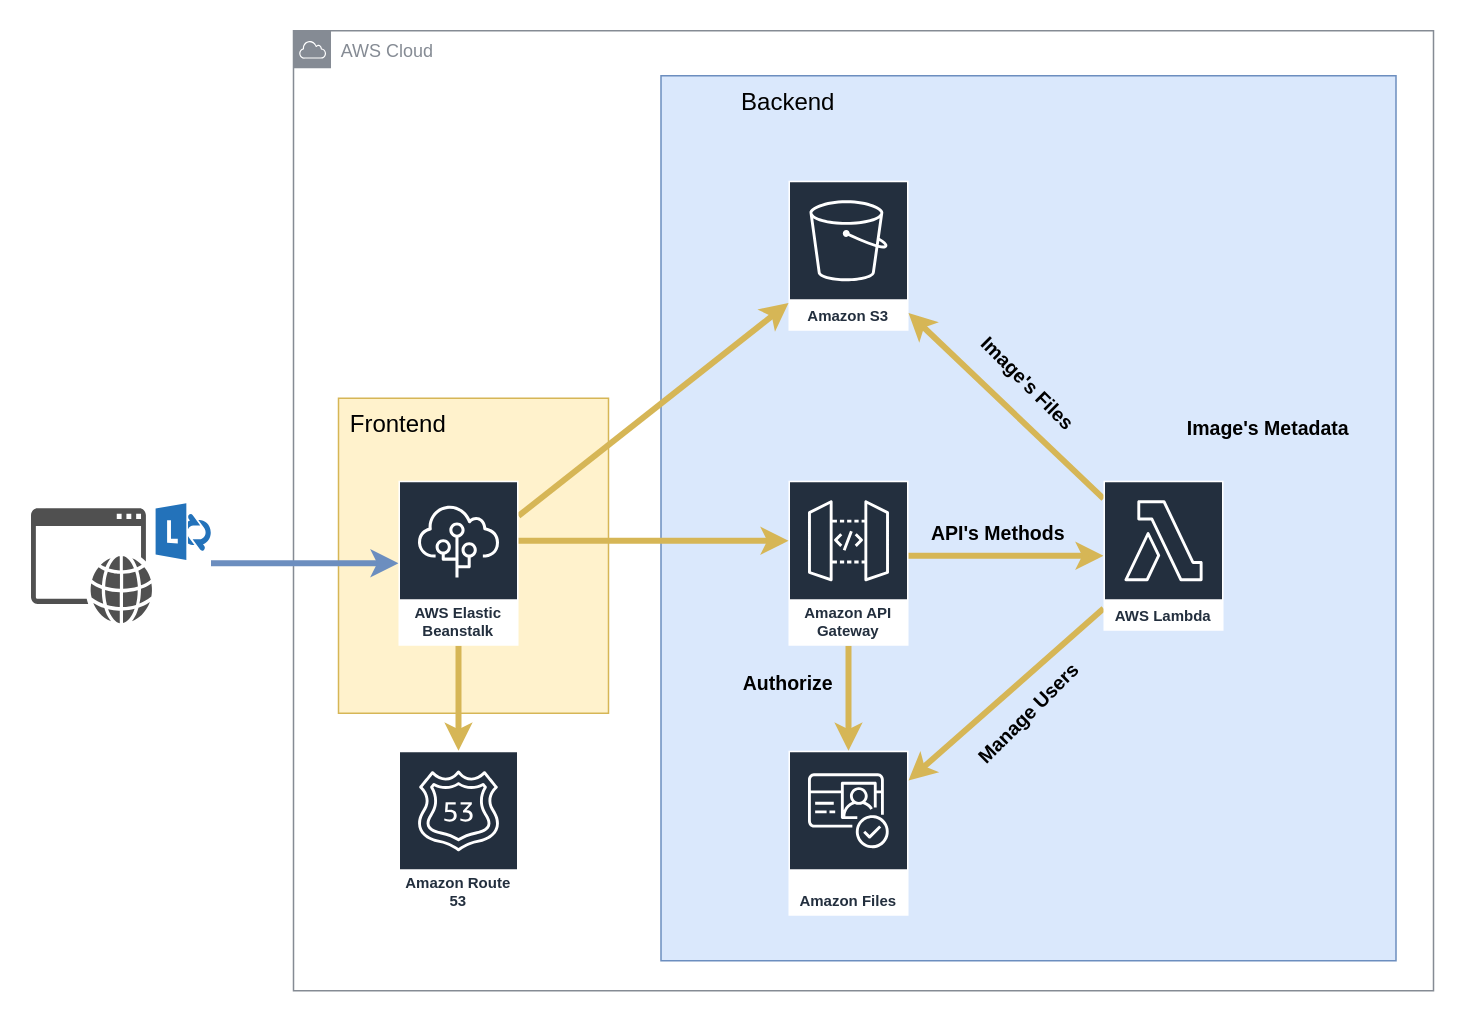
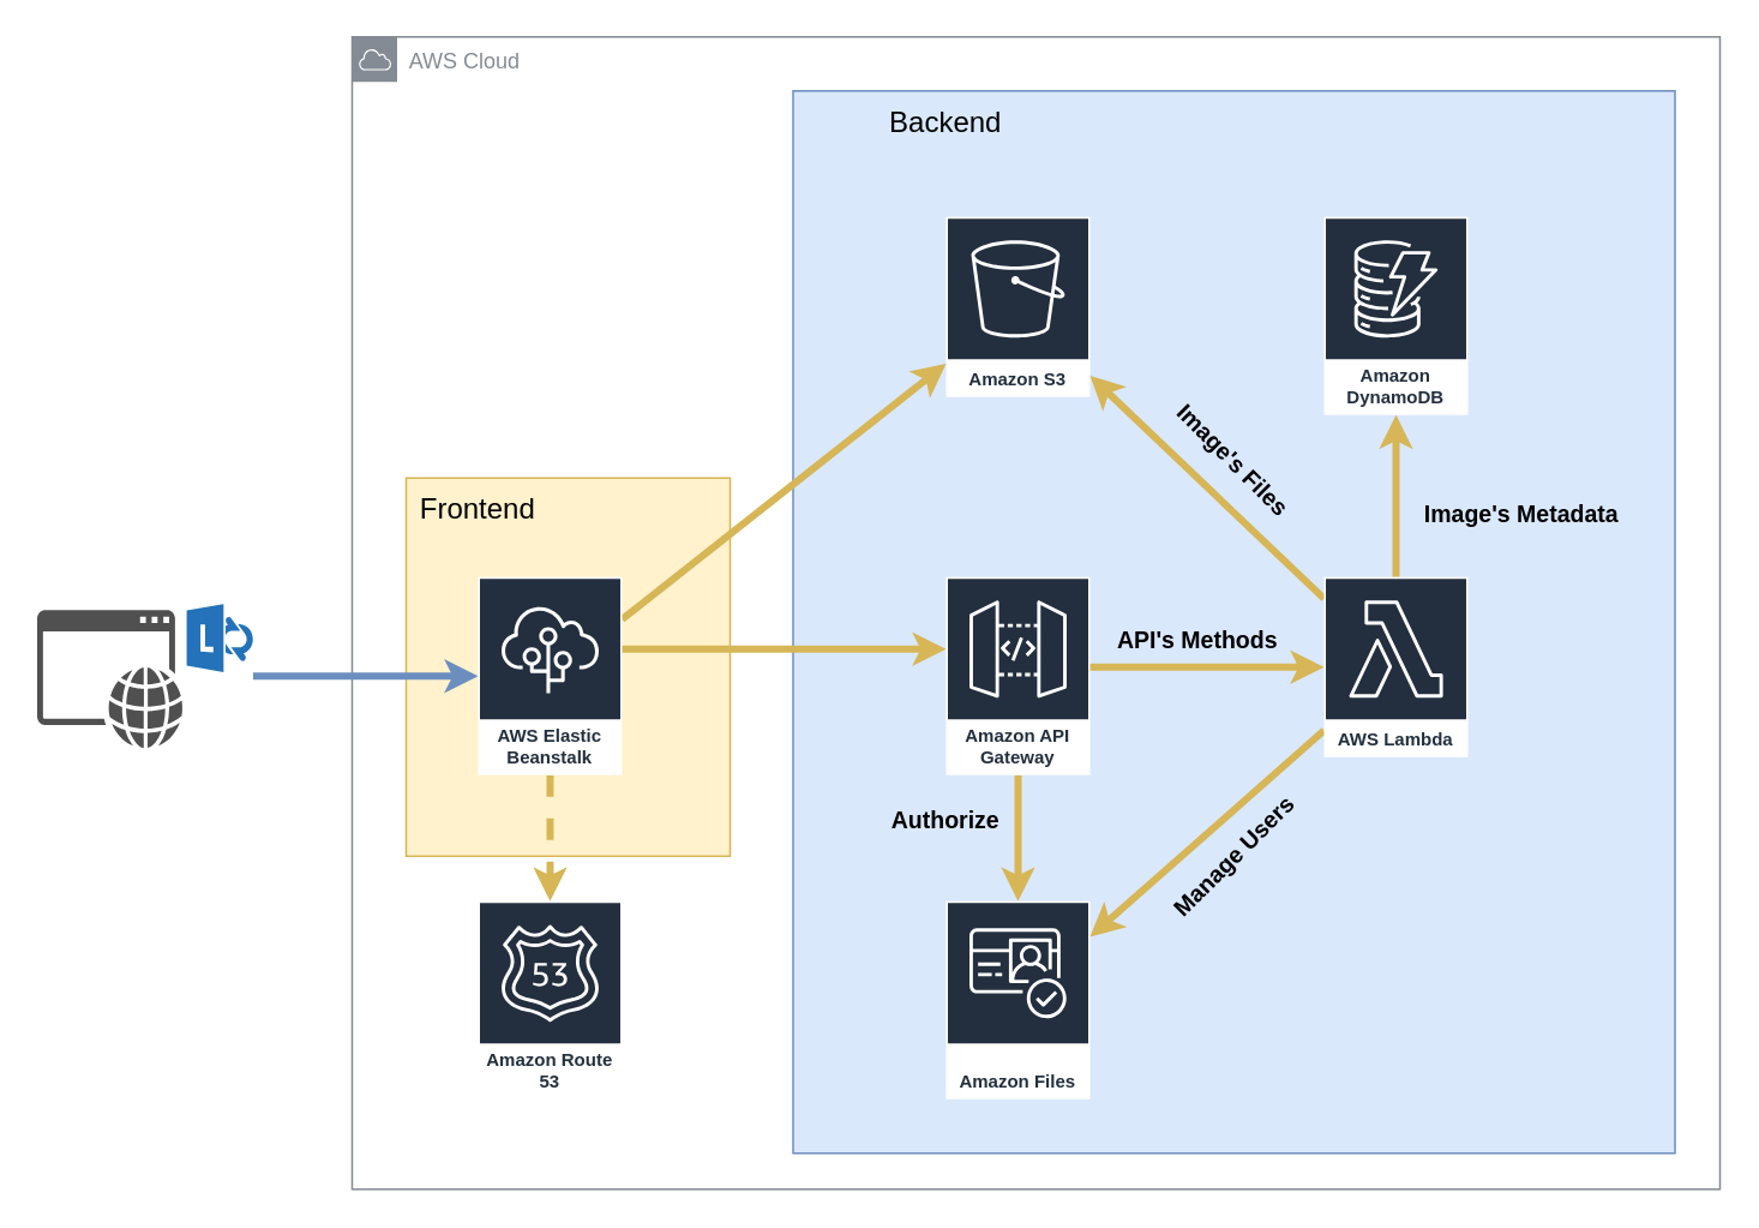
  <mxCell id="0" />
  <mxCell id="1" parent="0" />
  <mxCell id="2" value="AWS Cloud" style="sketch=0;outlineConnect=0;gradientColor=none;html=1;whiteSpace=wrap;fontSize=12;fontStyle=0;shape=mxgraph.aws4.group;grIcon=mxgraph.aws4.group_aws_cloud;strokeColor=#858B94;fillColor=none;verticalAlign=top;align=left;spacingLeft=30;fontColor=#858B94;dashed=0;" vertex="1" parent="1"><mxGeometry x="195" y="20" width="760" height="640" as="geometry" /></mxCell>
  <mxCell id="3" value="" style="rounded=0;whiteSpace=wrap;html=1;fontSize=20;fillColor=#fff2cc;strokeColor=#d6b656;" vertex="1" parent="1"><mxGeometry x="225" y="265" width="180" height="210" as="geometry" /></mxCell>
  <mxCell id="4" value="" style="rounded=0;whiteSpace=wrap;html=1;fontSize=20;fillColor=#dae8fc;strokeColor=#6c8ebf;" vertex="1" parent="1"><mxGeometry x="440" y="50" width="490" height="590" as="geometry" /></mxCell>
  <mxCell id="5" value="Amazon Files" style="sketch=0;outlineConnect=0;fontColor=#232F3E;gradientColor=none;strokeColor=#ffffff;fillColor=#232F3E;dashed=0;verticalLabelPosition=middle;verticalAlign=bottom;align=center;html=1;whiteSpace=wrap;fontSize=10;fontStyle=1;spacing=3;shape=mxgraph.aws4.productIcon;prIcon=mxgraph.aws4.cognito;" vertex="1" parent="1"><mxGeometry x="525" y="500" width="80" height="110" as="geometry" /></mxCell>
  <mxCell id="6" value="Amazon S3" style="sketch=0;outlineConnect=0;fontColor=#232F3E;gradientColor=none;strokeColor=#ffffff;fillColor=#232F3E;dashed=0;verticalLabelPosition=middle;verticalAlign=bottom;align=center;html=1;whiteSpace=wrap;fontSize=10;fontStyle=1;spacing=3;shape=mxgraph.aws4.productIcon;prIcon=mxgraph.aws4.s3;" vertex="1" parent="1"><mxGeometry x="525" y="120" width="80" height="100" as="geometry" /></mxCell>
  <mxCell id="7" style="edgeStyle=none;rounded=0;orthogonalLoop=1;jettySize=auto;html=1;strokeWidth=4;fillColor=#fff2cc;strokeColor=#d6b656;" edge="1" parent="1" target="13"><mxGeometry relative="1" as="geometry"><mxPoint x="595" y="370" as="sourcePoint" /></mxGeometry></mxCell>
  <mxCell id="8" style="edgeStyle=none;rounded=0;orthogonalLoop=1;jettySize=auto;html=1;strokeWidth=4;fillColor=#fff2cc;strokeColor=#d6b656;" edge="1" parent="1" source="9" target="5"><mxGeometry relative="1" as="geometry" /></mxCell>
  <mxCell id="9" value="Amazon API Gateway" style="sketch=0;outlineConnect=0;fontColor=#232F3E;gradientColor=none;strokeColor=#ffffff;fillColor=#232F3E;dashed=0;verticalLabelPosition=middle;verticalAlign=bottom;align=center;html=1;whiteSpace=wrap;fontSize=10;fontStyle=1;spacing=3;shape=mxgraph.aws4.productIcon;prIcon=mxgraph.aws4.api_gateway;" vertex="1" parent="1"><mxGeometry x="525" y="320" width="80" height="110" as="geometry" /></mxCell>
  <mxCell id="10" style="edgeStyle=none;rounded=0;orthogonalLoop=1;jettySize=auto;html=1;strokeWidth=4;fillColor=#fff2cc;strokeColor=#d6b656;" edge="1" parent="1" source="13" target="5"><mxGeometry relative="1" as="geometry" /></mxCell>
+ <mxCell id="11" style="edgeStyle=none;rounded=0;orthogonalLoop=1;jettySize=auto;html=1;strokeWidth=4;fillColor=#fff2cc;strokeColor=#d6b656;" edge="1" parent="1" source="13" target="14"><mxGeometry relative="1" as="geometry"><mxPoint x="945" y="370" as="targetPoint" /></mxGeometry></mxCell>
  <mxCell id="12" style="edgeStyle=none;rounded=0;orthogonalLoop=1;jettySize=auto;html=1;strokeWidth=4;fillColor=#fff2cc;strokeColor=#d6b656;" edge="1" parent="1" source="13" target="6"><mxGeometry relative="1" as="geometry" /></mxCell>
  <mxCell id="13" value="AWS Lambda" style="sketch=0;outlineConnect=0;fontColor=#232F3E;gradientColor=none;strokeColor=#ffffff;fillColor=#232F3E;dashed=0;verticalLabelPosition=middle;verticalAlign=bottom;align=center;html=1;whiteSpace=wrap;fontSize=10;fontStyle=1;spacing=3;shape=mxgraph.aws4.productIcon;prIcon=mxgraph.aws4.lambda;" vertex="1" parent="1"><mxGeometry x="735" y="320" width="80" height="100" as="geometry" /></mxCell>
+ <mxCell id="14" value="Amazon DynamoDB" style="sketch=0;outlineConnect=0;fontColor=#232F3E;gradientColor=none;strokeColor=#ffffff;fillColor=#232F3E;dashed=0;verticalLabelPosition=middle;verticalAlign=bottom;align=center;html=1;whiteSpace=wrap;fontSize=10;fontStyle=1;spacing=3;shape=mxgraph.aws4.productIcon;prIcon=mxgraph.aws4.dynamodb;" vertex="1" parent="1"><mxGeometry x="735" y="120" width="80" height="110" as="geometry" /></mxCell>
  <mxCell id="15" style="edgeStyle=none;rounded=0;orthogonalLoop=1;jettySize=auto;html=1;fontSize=20;startArrow=none;startFill=0;endArrow=classic;endFill=1;strokeWidth=4;fillColor=#dae8fc;strokeColor=#6c8ebf;" edge="1" parent="1" source="16" target="26"><mxGeometry relative="1" as="geometry" /></mxCell>
  <mxCell id="16" value="" style="sketch=0;pointerEvents=1;shadow=0;dashed=0;html=1;strokeColor=none;fillColor=#505050;labelPosition=center;verticalLabelPosition=bottom;verticalAlign=top;outlineConnect=0;align=center;shape=mxgraph.office.communications.lync_web_app_client;" vertex="1" parent="1"><mxGeometry x="20" y="335" width="120" height="80" as="geometry" /></mxCell>
  <mxCell id="17" value="&lt;b&gt;&lt;font style=&quot;font-size: 13px&quot;&gt;Manage Users&lt;/font&gt;&lt;/b&gt;" style="text;html=1;strokeColor=none;fillColor=none;align=center;verticalAlign=middle;whiteSpace=wrap;rounded=0;fontSize=17;rotation=-45;" vertex="1" parent="1"><mxGeometry x="625" y="460" width="120" height="30" as="geometry" /></mxCell>
  <mxCell id="18" value="&lt;b&gt;&lt;font style=&quot;font-size: 13px&quot;&gt;Authorize&lt;/font&gt;&lt;/b&gt;" style="text;html=1;strokeColor=none;fillColor=none;align=center;verticalAlign=middle;whiteSpace=wrap;rounded=0;fontSize=17;rotation=0;" vertex="1" parent="1"><mxGeometry x="465" y="440" width="120" height="30" as="geometry" /></mxCell>
  <mxCell id="19" value="&lt;font style=&quot;font-size: 13px&quot;&gt;&lt;b&gt;Image's Metadata&lt;/b&gt;&lt;/font&gt;" style="text;html=1;strokeColor=none;fillColor=none;align=center;verticalAlign=middle;whiteSpace=wrap;rounded=0;fontSize=17;rotation=0;" vertex="1" parent="1"><mxGeometry x="785" y="270" width="120" height="30" as="geometry" /></mxCell>
  <mxCell id="20" value="&lt;font style=&quot;font-size: 13px&quot;&gt;&lt;b&gt;Image's Files&lt;br&gt;&lt;/b&gt;&lt;/font&gt;" style="text;html=1;strokeColor=none;fillColor=none;align=center;verticalAlign=middle;whiteSpace=wrap;rounded=0;fontSize=17;rotation=45;" vertex="1" parent="1"><mxGeometry x="625" y="240" width="120" height="30" as="geometry" /></mxCell>
  <mxCell id="21" value="&lt;b&gt;&lt;font style=&quot;font-size: 13px&quot;&gt;API's Methods&lt;/font&gt;&lt;/b&gt;" style="text;html=1;strokeColor=none;fillColor=none;align=center;verticalAlign=middle;whiteSpace=wrap;rounded=0;fontSize=17;rotation=0;" vertex="1" parent="1"><mxGeometry x="605" y="340" width="120" height="30" as="geometry" /></mxCell>
  <mxCell id="22" value="Amazon Route 53" style="sketch=0;outlineConnect=0;fontColor=#232F3E;gradientColor=none;strokeColor=#ffffff;fillColor=#232F3E;dashed=0;verticalLabelPosition=middle;verticalAlign=bottom;align=center;html=1;whiteSpace=wrap;fontSize=10;fontStyle=1;spacing=3;shape=mxgraph.aws4.productIcon;prIcon=mxgraph.aws4.route_53;" vertex="1" parent="1"><mxGeometry x="265" y="500" width="80" height="110" as="geometry" /></mxCell>
  <mxCell id="23" style="edgeStyle=none;rounded=0;orthogonalLoop=1;jettySize=auto;html=1;fontSize=20;startArrow=none;startFill=0;endArrow=classic;endFill=1;strokeWidth=4;fillColor=#fff2cc;strokeColor=#d6b656;" edge="1" parent="1"><mxGeometry relative="1" as="geometry"><mxPoint x="335" y="360" as="sourcePoint" /><mxPoint x="525" y="360" as="targetPoint" /></mxGeometry></mxCell>
- <mxCell id="24" style="edgeStyle=none;rounded=0;orthogonalLoop=1;jettySize=auto;html=1;fontSize=20;startArrow=none;startFill=0;endArrow=classic;endFill=1;strokeWidth=4;fillColor=#fff2cc;strokeColor=#d6b656;" edge="1" parent="1" source="26" target="22"><mxGeometry relative="1" as="geometry" /></mxCell>
+ <mxCell id="24" style="edgeStyle=none;rounded=0;orthogonalLoop=1;jettySize=auto;html=1;fontSize=20;startArrow=none;startFill=0;endArrow=classic;endFill=1;strokeWidth=4;fillColor=#fff2cc;strokeColor=#d6b656;dashed=1;" edge="1" parent="1" source="26" target="22"><mxGeometry relative="1" as="geometry" /></mxCell>
  <mxCell id="25" style="edgeStyle=none;rounded=0;orthogonalLoop=1;jettySize=auto;html=1;fontSize=20;startArrow=none;startFill=0;endArrow=classic;endFill=1;strokeWidth=4;fillColor=#fff2cc;strokeColor=#d6b656;" edge="1" parent="1" source="26" target="6"><mxGeometry relative="1" as="geometry" /></mxCell>
  <mxCell id="26" value="AWS Elastic Beanstalk" style="sketch=0;outlineConnect=0;fontColor=#232F3E;gradientColor=none;strokeColor=#ffffff;fillColor=#232F3E;dashed=0;verticalLabelPosition=middle;verticalAlign=bottom;align=center;html=1;whiteSpace=wrap;fontSize=10;fontStyle=1;spacing=3;shape=mxgraph.aws4.productIcon;prIcon=mxgraph.aws4.elastic_beanstalk;" vertex="1" parent="1"><mxGeometry x="265" y="320" width="80" height="110" as="geometry" /></mxCell>
  <mxCell id="27" value="&lt;font style=&quot;font-size: 16px&quot;&gt;Frontend&lt;/font&gt;" style="text;html=1;strokeColor=none;fillColor=none;align=center;verticalAlign=middle;whiteSpace=wrap;rounded=0;fontSize=20;" vertex="1" parent="1"><mxGeometry x="235" y="265" width="60" height="30" as="geometry" /></mxCell>
  <mxCell id="28" value="&lt;font style=&quot;font-size: 16px&quot;&gt;Backend&lt;/font&gt;" style="text;html=1;strokeColor=none;fillColor=none;align=center;verticalAlign=middle;whiteSpace=wrap;rounded=0;fontSize=20;" vertex="1" parent="1"><mxGeometry x="495" y="50" width="60" height="30" as="geometry" /></mxCell>
